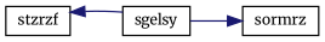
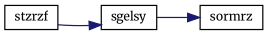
  digraph {
    fontname=Merriweather
    rankdir=RL
    node [color=black fillcolor=white fontname=Merriweather fontsize=10 shape=record style=filled]
    edge [color=midnightblue dir=back fontname=Merriweather fontsize=10 labelfontname=Helvetica labelfontsize=10 style=solid]
    n1 [height=0.2 label=sormrz width=0.4]
    n2 [height=0.2 label=sgelsy width=0.4]
    n3 [height=0.2 label=stzrzf width=0.4]
    n1 -> n2
-   n3 -> n2
+   n2 -> n3
  }
